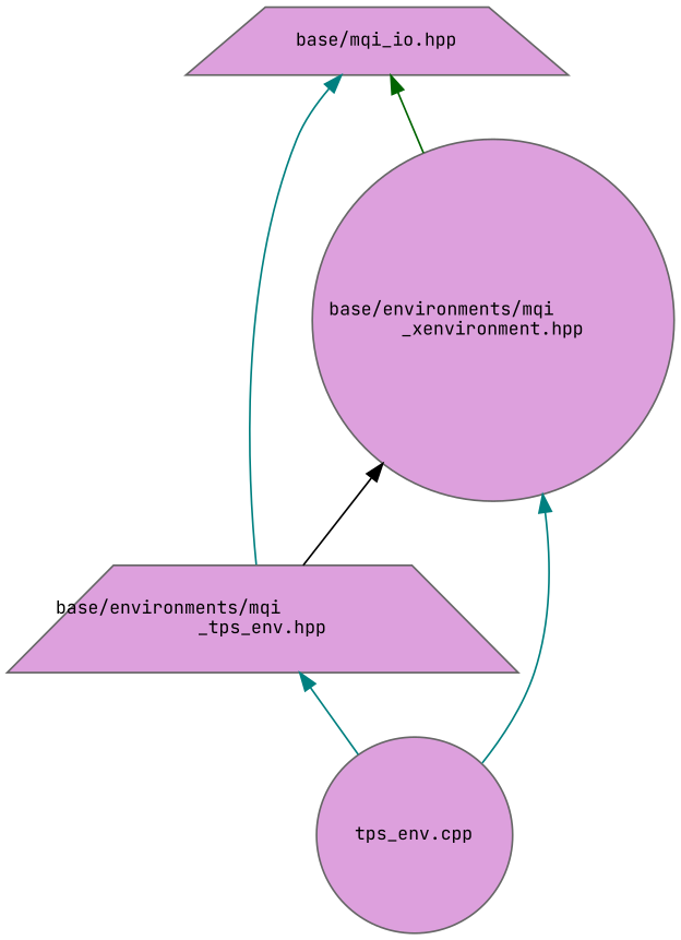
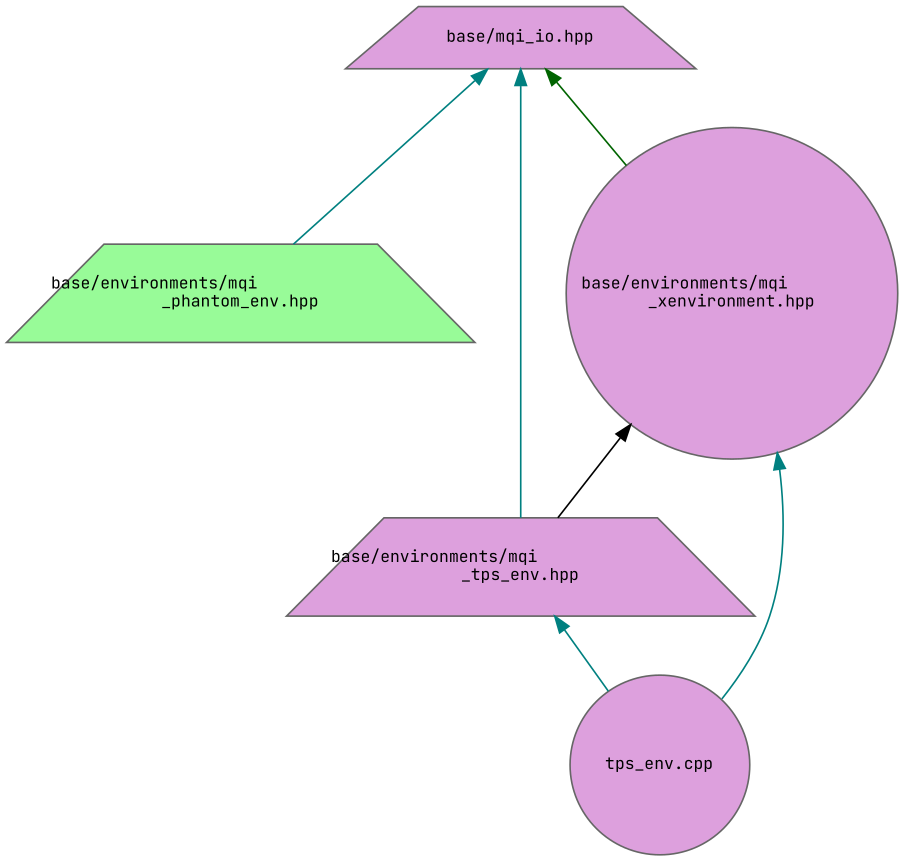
  digraph {
    fontname="JetBrains Mono"
    node [color=grey40 fillcolor=plum fontname="JetBrains Mono" fontsize=10 shape=trapezium style=filled]
    edge [color=teal dir=back fontname="JetBrains Mono" fontsize=10 labelfontname=Helvetica labelfontsize=10 style=solid]
    n1 [color=gray40 fontcolor=black height=0.2 label="base/mqi_io.hpp" width=0.4]
+   n2 [fillcolor=palegreen height=0.2 label="base/environments/mqi\l_phantom_env.hpp" width=0.4]
    n3 [height=0.2 label="base/environments/mqi\l_tps_env.hpp" width=0.4]
    n4 [height=0.2 label="base/environments/mqi\l_xenvironment.hpp" shape=circle width=0.4]
    n5 [height=0.2 label="tps_env.cpp" shape=circle width=0.4]
+   n1 -> n2
    n1 -> n3
    n1 -> n4 [color=darkgreen]
    n3 -> n5
    n4 -> n3 [color=black]
    n4 -> n5
  }
